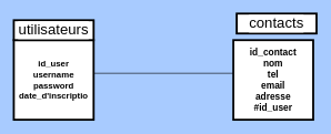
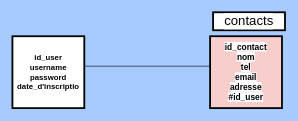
  <mxCell id="0" />
  <mxCell id="1" parent="0" />
  <mxCell id="2" value="&lt;font color=&quot;#000000&quot; style=&quot;font-size: 13px;&quot;&gt;&lt;b style=&quot;background-color: rgb(255, 255, 255);&quot;&gt;id_user&lt;br&gt;username&lt;br&gt;password&lt;br&gt;date_d'inscriptio&lt;/b&gt;&lt;/font&gt;" style="whiteSpace=wrap;html=1;fillColor=#FFFFFF;strokeWidth=3;strokeColor=#000000;" parent="1" vertex="1"><mxGeometry x="20" y="60" width="120" height="120" as="geometry" /></mxCell>
- <mxCell id="3" value="utilisateurs" style="whiteSpace=wrap;html=1;labelBackgroundColor=#FFFFFF;strokeColor=#000000;strokeWidth=3;fontSize=22;fontColor=#000000;fillColor=#FFFFFF;" parent="1" vertex="1"><mxGeometry x="20" y="30" width="120" height="30" as="geometry" /></mxCell>
  <mxCell id="4" value="" style="edgeStyle=none;orthogonalLoop=1;jettySize=auto;html=1;strokeColor=#000000;fontSize=14;fontColor=#000000;" parent="1" edge="1"><mxGeometry width="80" relative="1" as="geometry"><mxPoint x="140" y="110" as="sourcePoint" /><mxPoint x="380" y="110" as="targetPoint" /><Array as="points" /></mxGeometry></mxCell>
- <mxCell id="5" value="&lt;font style=&quot;background-color: rgb(255, 255, 255); font-size: 14px;&quot; color=&quot;#000000&quot;&gt;&lt;b&gt;id_contact&lt;br&gt;nom&lt;br&gt;tel&lt;br&gt;email&lt;br&gt;adresse&lt;br&gt;#id_user&lt;br&gt;&lt;/b&gt;&lt;/font&gt;" style="whiteSpace=wrap;html=1;fillColor=#FFFFFF;strokeWidth=3;strokeColor=#000000;" parent="1" vertex="1"><mxGeometry x="350" y="60" width="120" height="120" as="geometry" /></mxCell>
+ <mxCell id="5" value="&lt;font style=&quot;background-color: rgb(255, 255, 255); font-size: 14px;&quot; color=&quot;#000000&quot;&gt;&lt;b&gt;id_contact&lt;br&gt;nom&lt;br&gt;tel&lt;br&gt;email&lt;br&gt;adresse&lt;br&gt;#id_user&lt;br&gt;&lt;/b&gt;&lt;/font&gt;" style="whiteSpace=wrap;html=1;fillColor=#f8cecc;strokeWidth=3;strokeColor=#000000;" parent="1" vertex="1"><mxGeometry x="350" y="60" width="120" height="120" as="geometry" /></mxCell>
  <mxCell id="6" value="contacts" style="whiteSpace=wrap;html=1;labelBackgroundColor=#FFFFFF;strokeColor=#000000;strokeWidth=3;fontSize=22;fontColor=#000000;fillColor=#FFFFFF;" parent="1" vertex="1"><mxGeometry x="355" y="20" width="120" height="30" as="geometry" /></mxCell>
